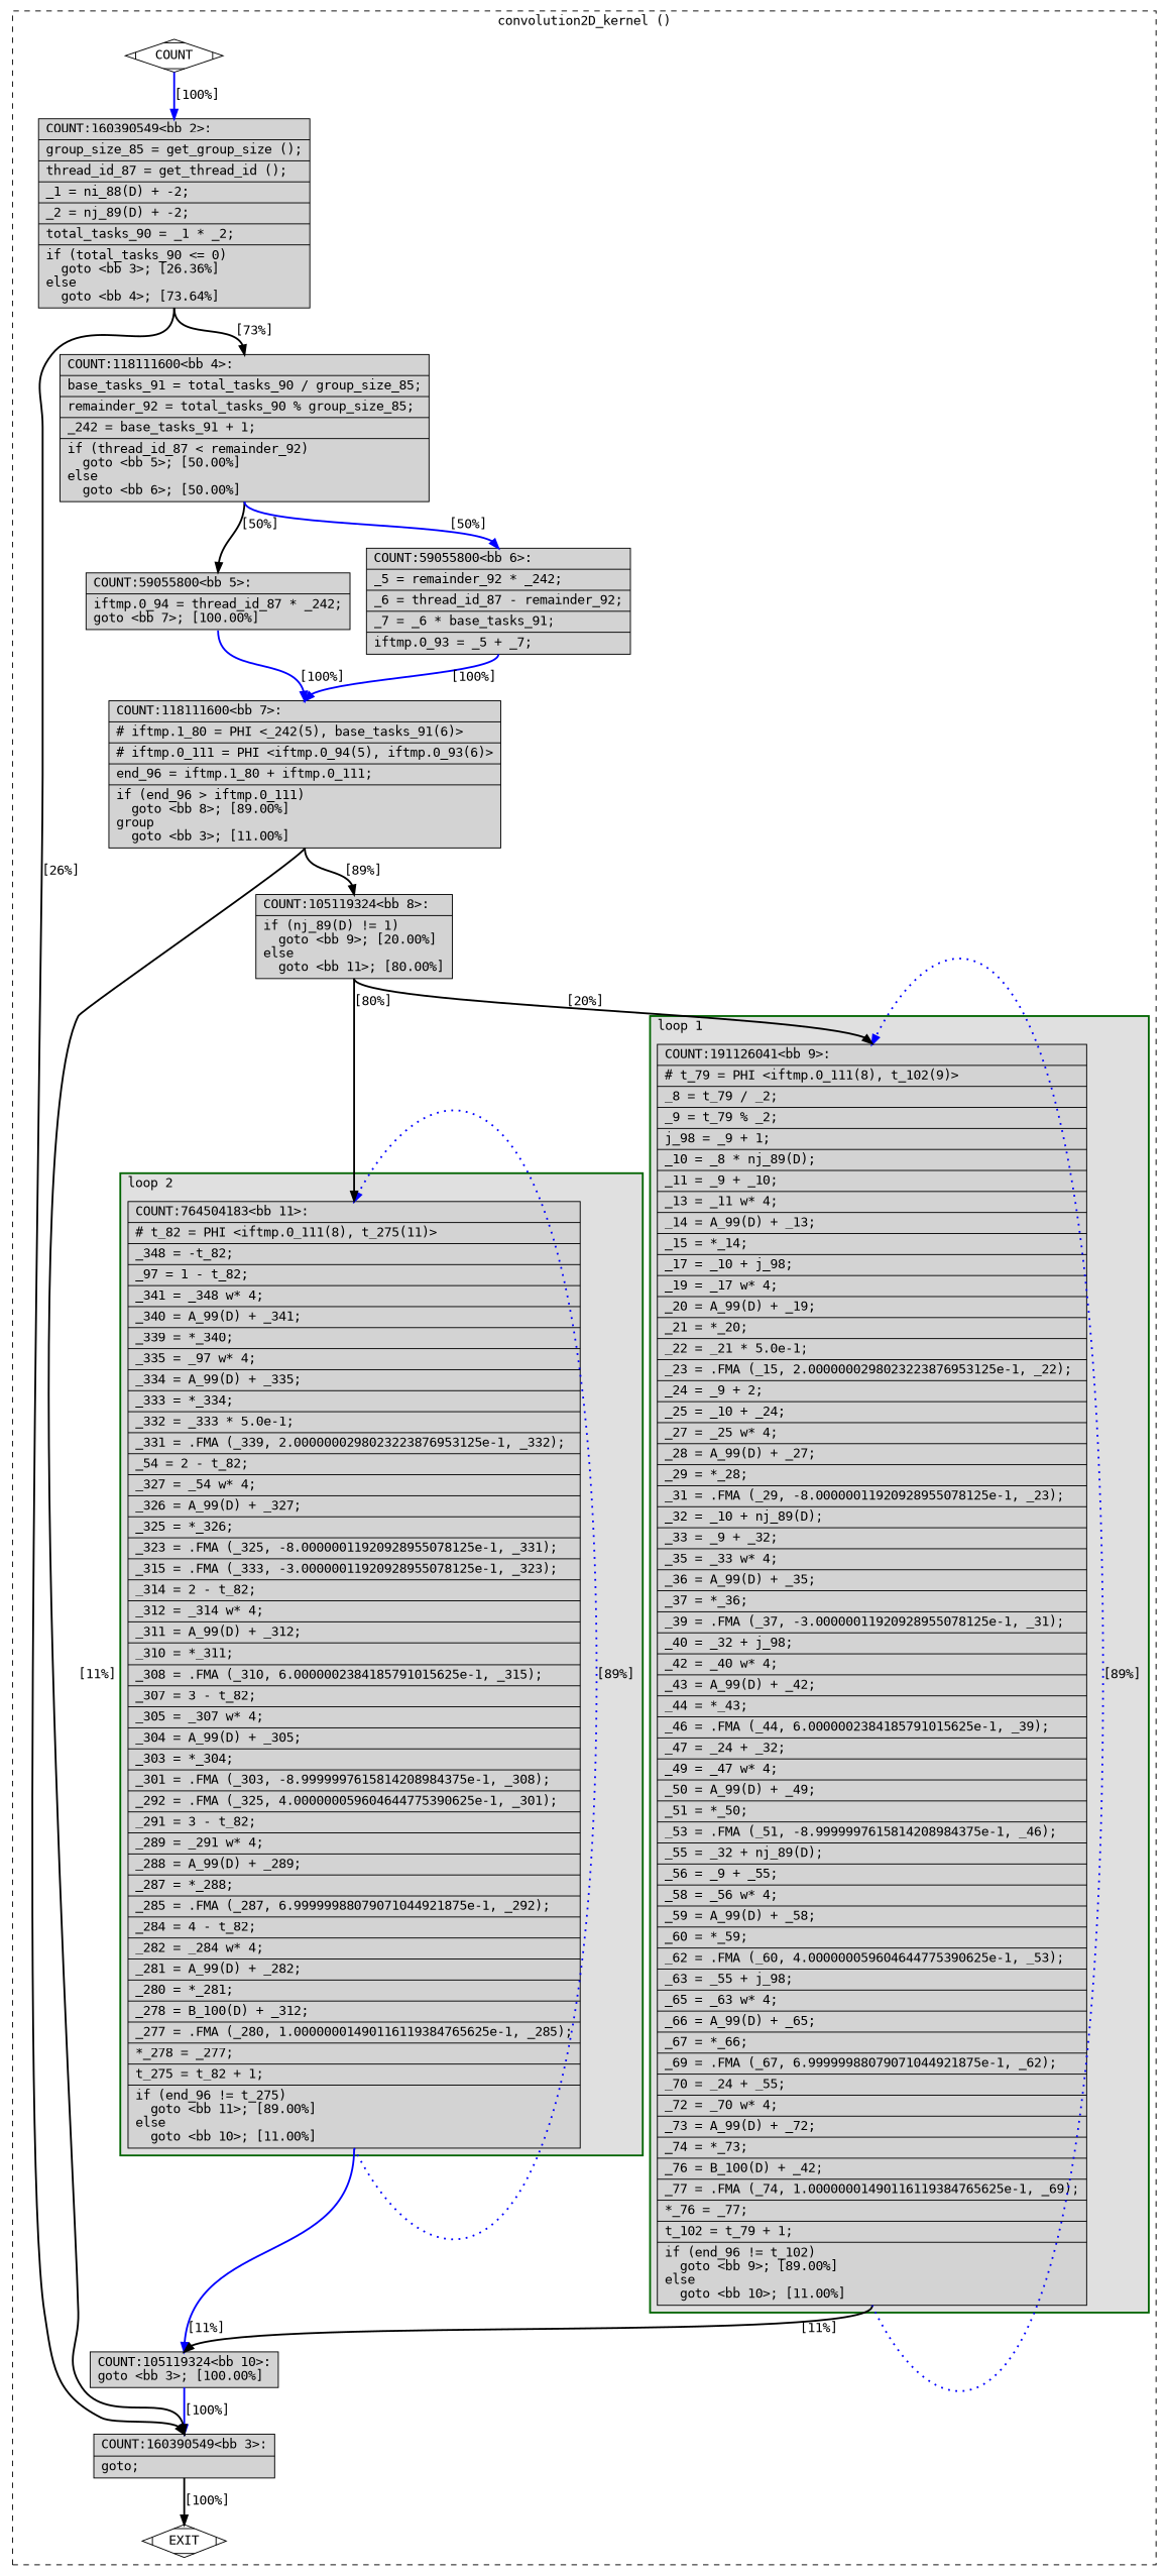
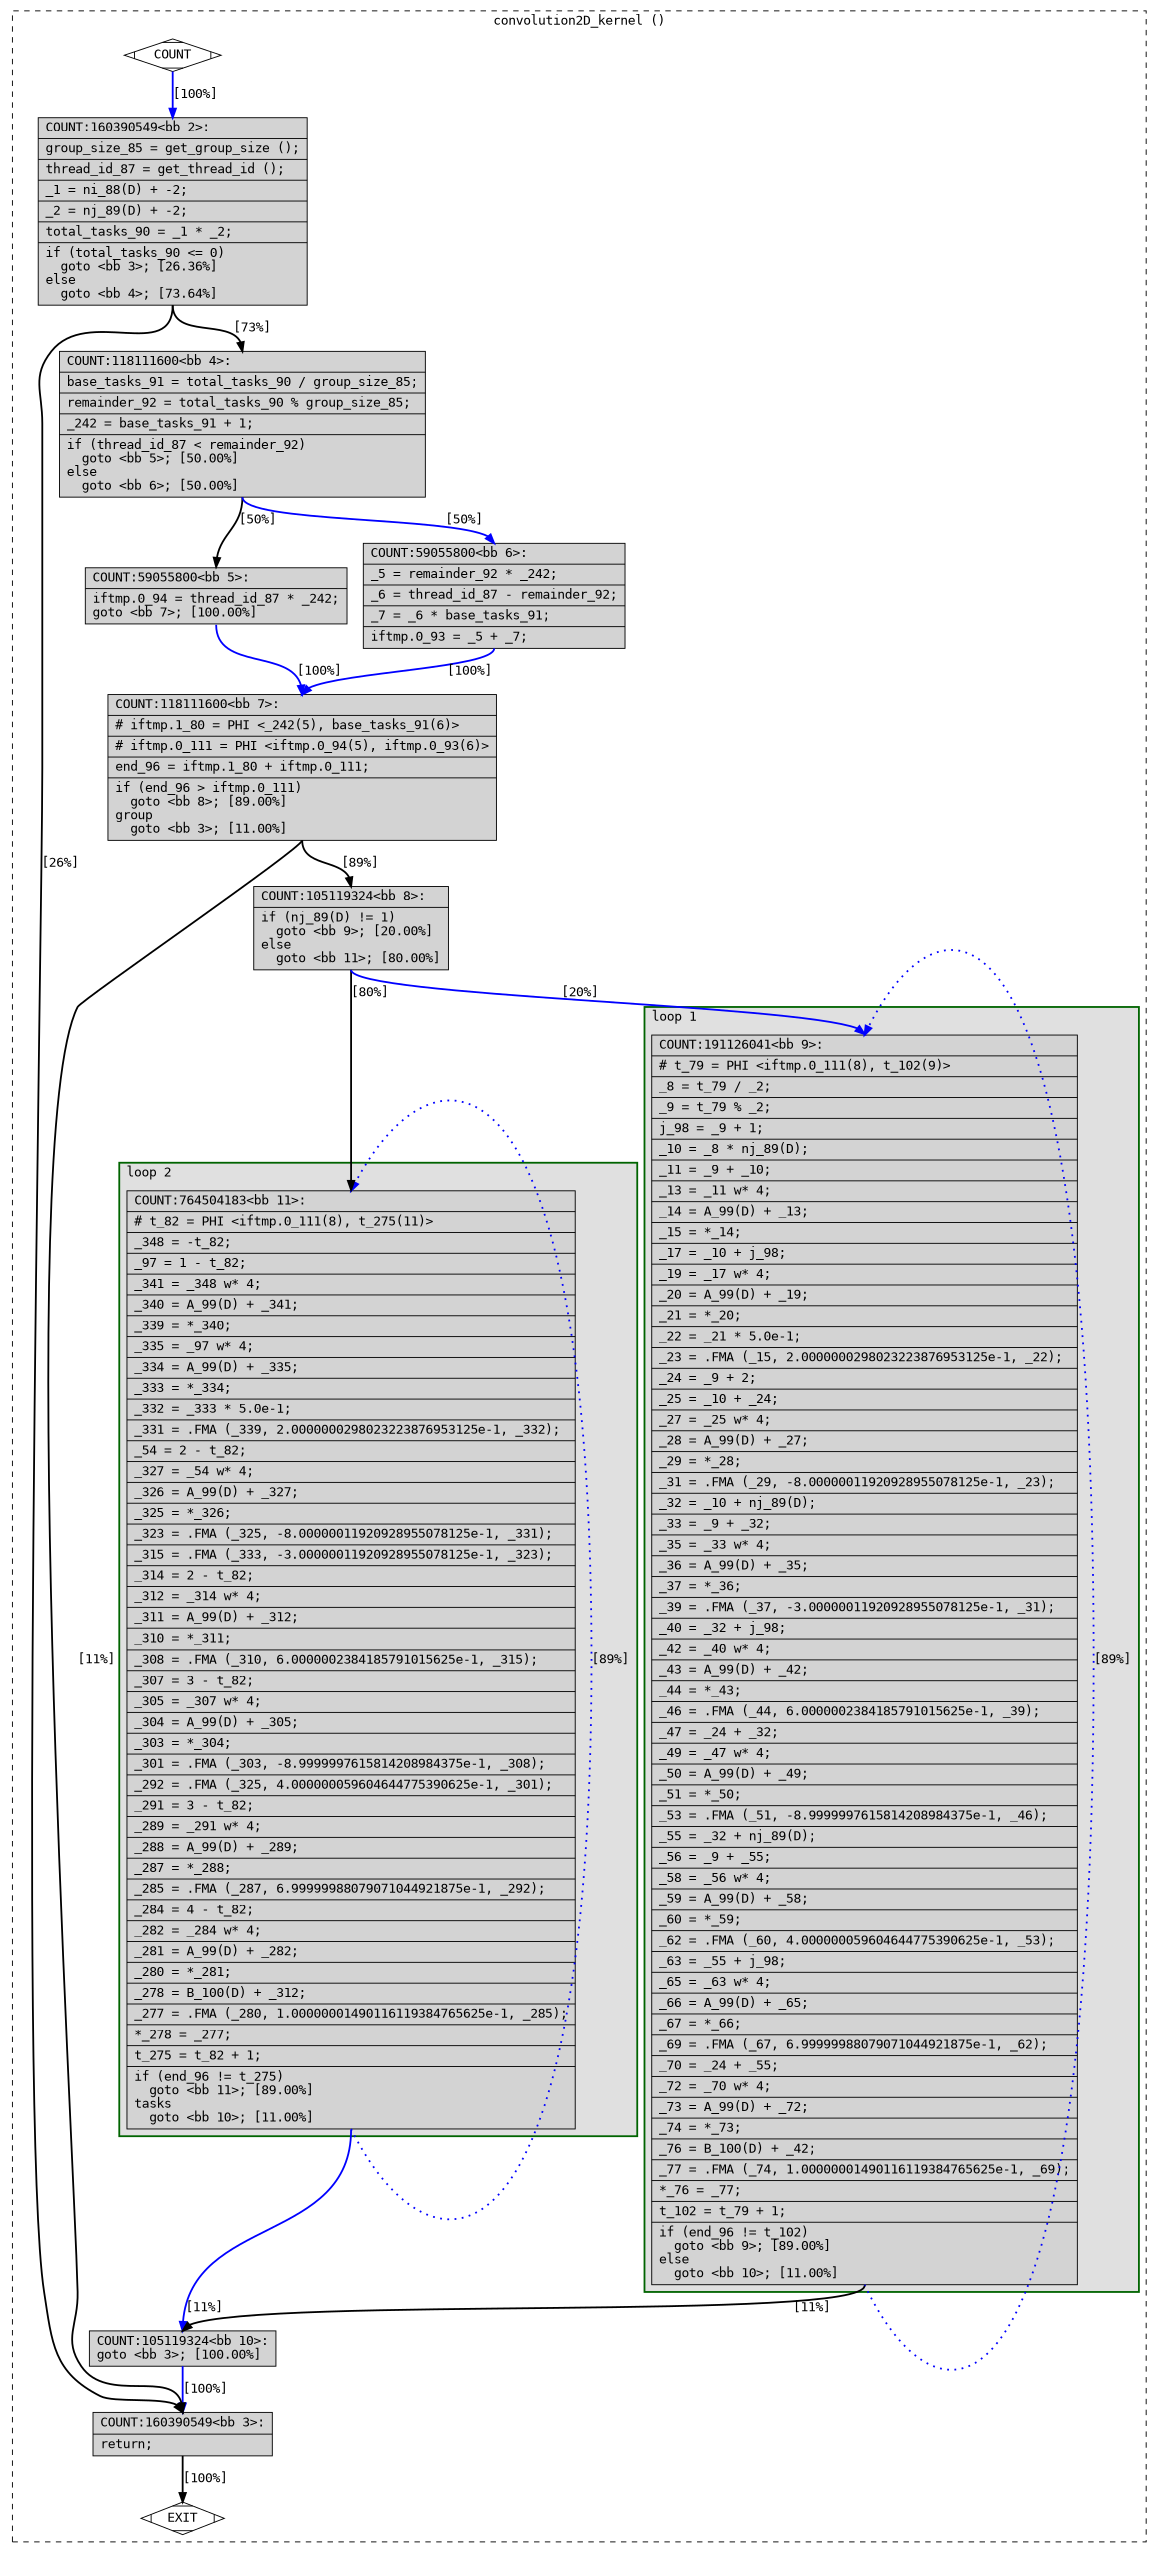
  digraph {
    fontname="DejaVu Sans Mono"
    node [fillcolor=lightgrey fontname="DejaVu Sans Mono" shape=record style=filled]
    edge [color=black constraint=true fontname="DejaVu Sans Mono" headport=n style="solid,bold" tailport=s weight=10]
-   n1 [label="{COUNT:764504183\<bb\ 11\>:\l|#\ t_82\ =\ PHI\ \<iftmp.0_111(8),\ t_275(11)\>\l|_348\ =\ -t_82;\l|_97\ =\ 1\ -\ t_82;\l|_341\ =\ _348\ w*\ 4;\l|_340\ =\ A_99(D)\ +\ _341;\l|_339\ =\ *_340;\l|_335\ =\ _97\ w*\ 4;\l|_334\ =\ A_99(D)\ +\ _335;\l|_333\ =\ *_334;\l|_332\ =\ _333\ *\ 5.0e-1;\l|_331\ =\ .FMA\ (_339,\ 2.0000000298023223876953125e-1,\ _332);\l|_54\ =\ 2\ -\ t_82;\l|_327\ =\ _54\ w*\ 4;\l|_326\ =\ A_99(D)\ +\ _327;\l|_325\ =\ *_326;\l|_323\ =\ .FMA\ (_325,\ -8.00000011920928955078125e-1,\ _331);\l|_315\ =\ .FMA\ (_333,\ -3.00000011920928955078125e-1,\ _323);\l|_314\ =\ 2\ -\ t_82;\l|_312\ =\ _314\ w*\ 4;\l|_311\ =\ A_99(D)\ +\ _312;\l|_310\ =\ *_311;\l|_308\ =\ .FMA\ (_310,\ 6.0000002384185791015625e-1,\ _315);\l|_307\ =\ 3\ -\ t_82;\l|_305\ =\ _307\ w*\ 4;\l|_304\ =\ A_99(D)\ +\ _305;\l|_303\ =\ *_304;\l|_301\ =\ .FMA\ (_303,\ -8.9999997615814208984375e-1,\ _308);\l|_292\ =\ .FMA\ (_325,\ 4.000000059604644775390625e-1,\ _301);\l|_291\ =\ 3\ -\ t_82;\l|_289\ =\ _291\ w*\ 4;\l|_288\ =\ A_99(D)\ +\ _289;\l|_287\ =\ *_288;\l|_285\ =\ .FMA\ (_287,\ 6.99999988079071044921875e-1,\ _292);\l|_284\ =\ 4\ -\ t_82;\l|_282\ =\ _284\ w*\ 4;\l|_281\ =\ A_99(D)\ +\ _282;\l|_280\ =\ *_281;\l|_278\ =\ B_100(D)\ +\ _312;\l|_277\ =\ .FMA\ (_280,\ 1.00000001490116119384765625e-1,\ _285);\l|*_278\ =\ _277;\l|t_275\ =\ t_82\ +\ 1;\l|if\ (end_96\ !=\ t_275)\l\ \ goto\ \<bb\ 11\>;\ [89.00%]\lelse\l\ \ goto\ \<bb\ 10\>;\ [11.00%]\l}"]
+   n1 [label="{COUNT:764504183\<bb\ 11\>:\l|#\ t_82\ =\ PHI\ \<iftmp.0_111(8),\ t_275(11)\>\l|_348\ =\ -t_82;\l|_97\ =\ 1\ -\ t_82;\l|_341\ =\ _348\ w*\ 4;\l|_340\ =\ A_99(D)\ +\ _341;\l|_339\ =\ *_340;\l|_335\ =\ _97\ w*\ 4;\l|_334\ =\ A_99(D)\ +\ _335;\l|_333\ =\ *_334;\l|_332\ =\ _333\ *\ 5.0e-1;\l|_331\ =\ .FMA\ (_339,\ 2.0000000298023223876953125e-1,\ _332);\l|_54\ =\ 2\ -\ t_82;\l|_327\ =\ _54\ w*\ 4;\l|_326\ =\ A_99(D)\ +\ _327;\l|_325\ =\ *_326;\l|_323\ =\ .FMA\ (_325,\ -8.00000011920928955078125e-1,\ _331);\l|_315\ =\ .FMA\ (_333,\ -3.00000011920928955078125e-1,\ _323);\l|_314\ =\ 2\ -\ t_82;\l|_312\ =\ _314\ w*\ 4;\l|_311\ =\ A_99(D)\ +\ _312;\l|_310\ =\ *_311;\l|_308\ =\ .FMA\ (_310,\ 6.0000002384185791015625e-1,\ _315);\l|_307\ =\ 3\ -\ t_82;\l|_305\ =\ _307\ w*\ 4;\l|_304\ =\ A_99(D)\ +\ _305;\l|_303\ =\ *_304;\l|_301\ =\ .FMA\ (_303,\ -8.9999997615814208984375e-1,\ _308);\l|_292\ =\ .FMA\ (_325,\ 4.000000059604644775390625e-1,\ _301);\l|_291\ =\ 3\ -\ t_82;\l|_289\ =\ _291\ w*\ 4;\l|_288\ =\ A_99(D)\ +\ _289;\l|_287\ =\ *_288;\l|_285\ =\ .FMA\ (_287,\ 6.99999988079071044921875e-1,\ _292);\l|_284\ =\ 4\ -\ t_82;\l|_282\ =\ _284\ w*\ 4;\l|_281\ =\ A_99(D)\ +\ _282;\l|_280\ =\ *_281;\l|_278\ =\ B_100(D)\ +\ _312;\l|_277\ =\ .FMA\ (_280,\ 1.00000001490116119384765625e-1,\ _285);\l|*_278\ =\ _277;\l|t_275\ =\ t_82\ +\ 1;\l|if\ (end_96\ !=\ t_275)\l\ \ goto\ \<bb\ 11\>;\ [89.00%]\ltasks\l\ \ goto\ \<bb\ 10\>;\ [11.00%]\l}"]
    n2 [label="{COUNT:191126041\<bb\ 9\>:\l|#\ t_79\ =\ PHI\ \<iftmp.0_111(8),\ t_102(9)\>\l|_8\ =\ t_79\ /\ _2;\l|_9\ =\ t_79\ %\ _2;\l|j_98\ =\ _9\ +\ 1;\l|_10\ =\ _8\ *\ nj_89(D);\l|_11\ =\ _9\ +\ _10;\l|_13\ =\ _11\ w*\ 4;\l|_14\ =\ A_99(D)\ +\ _13;\l|_15\ =\ *_14;\l|_17\ =\ _10\ +\ j_98;\l|_19\ =\ _17\ w*\ 4;\l|_20\ =\ A_99(D)\ +\ _19;\l|_21\ =\ *_20;\l|_22\ =\ _21\ *\ 5.0e-1;\l|_23\ =\ .FMA\ (_15,\ 2.0000000298023223876953125e-1,\ _22);\l|_24\ =\ _9\ +\ 2;\l|_25\ =\ _10\ +\ _24;\l|_27\ =\ _25\ w*\ 4;\l|_28\ =\ A_99(D)\ +\ _27;\l|_29\ =\ *_28;\l|_31\ =\ .FMA\ (_29,\ -8.00000011920928955078125e-1,\ _23);\l|_32\ =\ _10\ +\ nj_89(D);\l|_33\ =\ _9\ +\ _32;\l|_35\ =\ _33\ w*\ 4;\l|_36\ =\ A_99(D)\ +\ _35;\l|_37\ =\ *_36;\l|_39\ =\ .FMA\ (_37,\ -3.00000011920928955078125e-1,\ _31);\l|_40\ =\ _32\ +\ j_98;\l|_42\ =\ _40\ w*\ 4;\l|_43\ =\ A_99(D)\ +\ _42;\l|_44\ =\ *_43;\l|_46\ =\ .FMA\ (_44,\ 6.0000002384185791015625e-1,\ _39);\l|_47\ =\ _24\ +\ _32;\l|_49\ =\ _47\ w*\ 4;\l|_50\ =\ A_99(D)\ +\ _49;\l|_51\ =\ *_50;\l|_53\ =\ .FMA\ (_51,\ -8.9999997615814208984375e-1,\ _46);\l|_55\ =\ _32\ +\ nj_89(D);\l|_56\ =\ _9\ +\ _55;\l|_58\ =\ _56\ w*\ 4;\l|_59\ =\ A_99(D)\ +\ _58;\l|_60\ =\ *_59;\l|_62\ =\ .FMA\ (_60,\ 4.000000059604644775390625e-1,\ _53);\l|_63\ =\ _55\ +\ j_98;\l|_65\ =\ _63\ w*\ 4;\l|_66\ =\ A_99(D)\ +\ _65;\l|_67\ =\ *_66;\l|_69\ =\ .FMA\ (_67,\ 6.99999988079071044921875e-1,\ _62);\l|_70\ =\ _24\ +\ _55;\l|_72\ =\ _70\ w*\ 4;\l|_73\ =\ A_99(D)\ +\ _72;\l|_74\ =\ *_73;\l|_76\ =\ B_100(D)\ +\ _42;\l|_77\ =\ .FMA\ (_74,\ 1.00000001490116119384765625e-1,\ _69);\l|*_76\ =\ _77;\l|t_102\ =\ t_79\ +\ 1;\l|if\ (end_96\ !=\ t_102)\l\ \ goto\ \<bb\ 9\>;\ [89.00%]\lelse\l\ \ goto\ \<bb\ 10\>;\ [11.00%]\l}"]
    n3 [label="{COUNT:105119324\<bb\ 10\>:\lgoto\ \<bb\ 3\>;\ [100.00%]\l}"]
    n4 [fillcolor=white label=COUNT shape=Mdiamond]
    n5 [fillcolor=white label=EXIT shape=Mdiamond]
    n6 [label="{COUNT:160390549\<bb\ 2\>:\l|group_size_85\ =\ get_group_size\ ();\l|thread_id_87\ =\ get_thread_id\ ();\l|_1\ =\ ni_88(D)\ +\ -2;\l|_2\ =\ nj_89(D)\ +\ -2;\l|total_tasks_90\ =\ _1\ *\ _2;\l|if\ (total_tasks_90\ \<=\ 0)\l\ \ goto\ \<bb\ 3\>;\ [26.36%]\lelse\l\ \ goto\ \<bb\ 4\>;\ [73.64%]\l}"]
-   n7 [label="{COUNT:160390549\<bb\ 3\>:\l|goto;\l}"]
+   n7 [label="{COUNT:160390549\<bb\ 3\>:\l|return;\l}"]
    n8 [label="{COUNT:118111600\<bb\ 4\>:\l|base_tasks_91\ =\ total_tasks_90\ /\ group_size_85;\l|remainder_92\ =\ total_tasks_90\ %\ group_size_85;\l|_242\ =\ base_tasks_91\ +\ 1;\l|if\ (thread_id_87\ \<\ remainder_92)\l\ \ goto\ \<bb\ 5\>;\ [50.00%]\lelse\l\ \ goto\ \<bb\ 6\>;\ [50.00%]\l}"]
    n9 [label="{COUNT:59055800\<bb\ 5\>:\l|iftmp.0_94\ =\ thread_id_87\ *\ _242;\lgoto\ \<bb\ 7\>;\ [100.00%]\l}"]
    n10 [label="{COUNT:59055800\<bb\ 6\>:\l|_5\ =\ remainder_92\ *\ _242;\l|_6\ =\ thread_id_87\ -\ remainder_92;\l|_7\ =\ _6\ *\ base_tasks_91;\l|iftmp.0_93\ =\ _5\ +\ _7;\l}"]
    n11 [label="{COUNT:118111600\<bb\ 7\>:\l|#\ iftmp.1_80\ =\ PHI\ \<_242(5),\ base_tasks_91(6)\>\l|#\ iftmp.0_111\ =\ PHI\ \<iftmp.0_94(5),\ iftmp.0_93(6)\>\l|end_96\ =\ iftmp.1_80\ +\ iftmp.0_111;\l|if\ (end_96\ \>\ iftmp.0_111)\l\ \ goto\ \<bb\ 8\>;\ [89.00%]\lgroup\l\ \ goto\ \<bb\ 3\>;\ [11.00%]\l}"]
    n12 [label="{COUNT:105119324\<bb\ 8\>:\l|if\ (nj_89(D)\ !=\ 1)\l\ \ goto\ \<bb\ 9\>;\ [20.00%]\lelse\l\ \ goto\ \<bb\ 11\>;\ [80.00%]\l}"]
    subgraph cluster_1 {
      color=black
      label="convolution2D_kernel ()"
      style=dashed
      n3
      n4
      n5
      n6
      n7
      n8
      n9
      n10
      n11
      n12
      subgraph cluster_2 {
        color=darkgreen
        fillcolor=grey88
        label="loop 2"
        labeljust=l
        penwidth=2
        style=filled
        n1
      }
      subgraph cluster_3 {
        color=darkgreen
        fillcolor=grey88
        label="loop 1"
        labeljust=l
        penwidth=2
        style=filled
        n2
      }
    }
    n1 -> n1 [color=blue constraint=false label="[89%]" style="dotted,bold"]
    n1 -> n3 [color=blue label="[11%]"]
    n2 -> n2 [color=blue constraint=false label="[89%]" style="dotted,bold"]
    n2 -> n3 [label="[11%]"]
    n3 -> n7 [color=blue label="[100%]" weight=100]
    n4 -> n5 [style=invis color="" weight=""]
    n4 -> n6 [color=blue label="[100%]" weight=100]
    n6 -> n7 [label="[26%]"]
    n6 -> n8 [label="[73%]"]
    n7 -> n5 [label="[100%]"]
    n8 -> n9 [label="[50%]"]
    n8 -> n10 [color=blue label="[50%]"]
    n9 -> n11 [color=blue label="[100%]" weight=100]
    n10 -> n11 [color=blue label="[100%]" weight=100]
    n11 -> n7 [label="[11%]"]
    n11 -> n12 [label="[89%]"]
    n12 -> n1 [label="[80%]"]
-   n12 -> n2 [label="[20%]"]
+   n12 -> n2 [color=blue label="[20%]"]
  }
